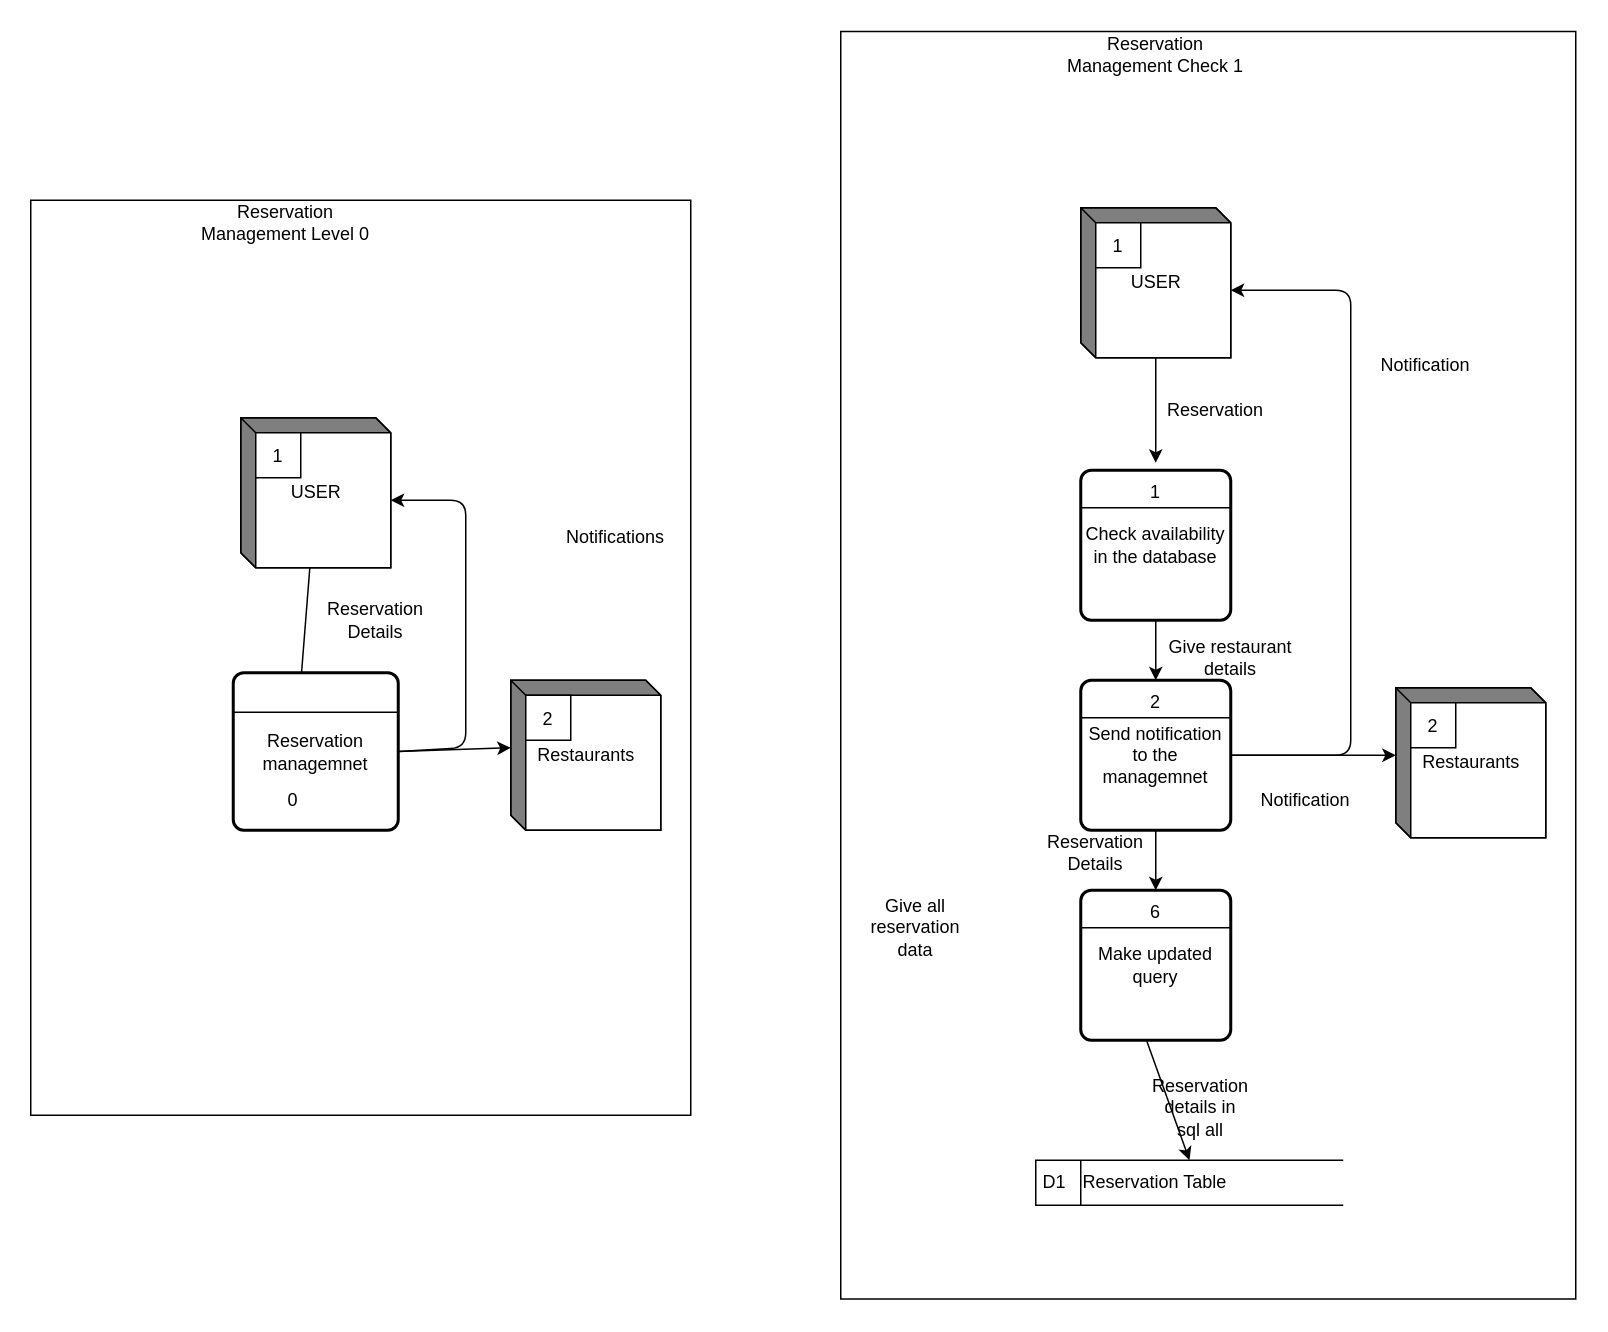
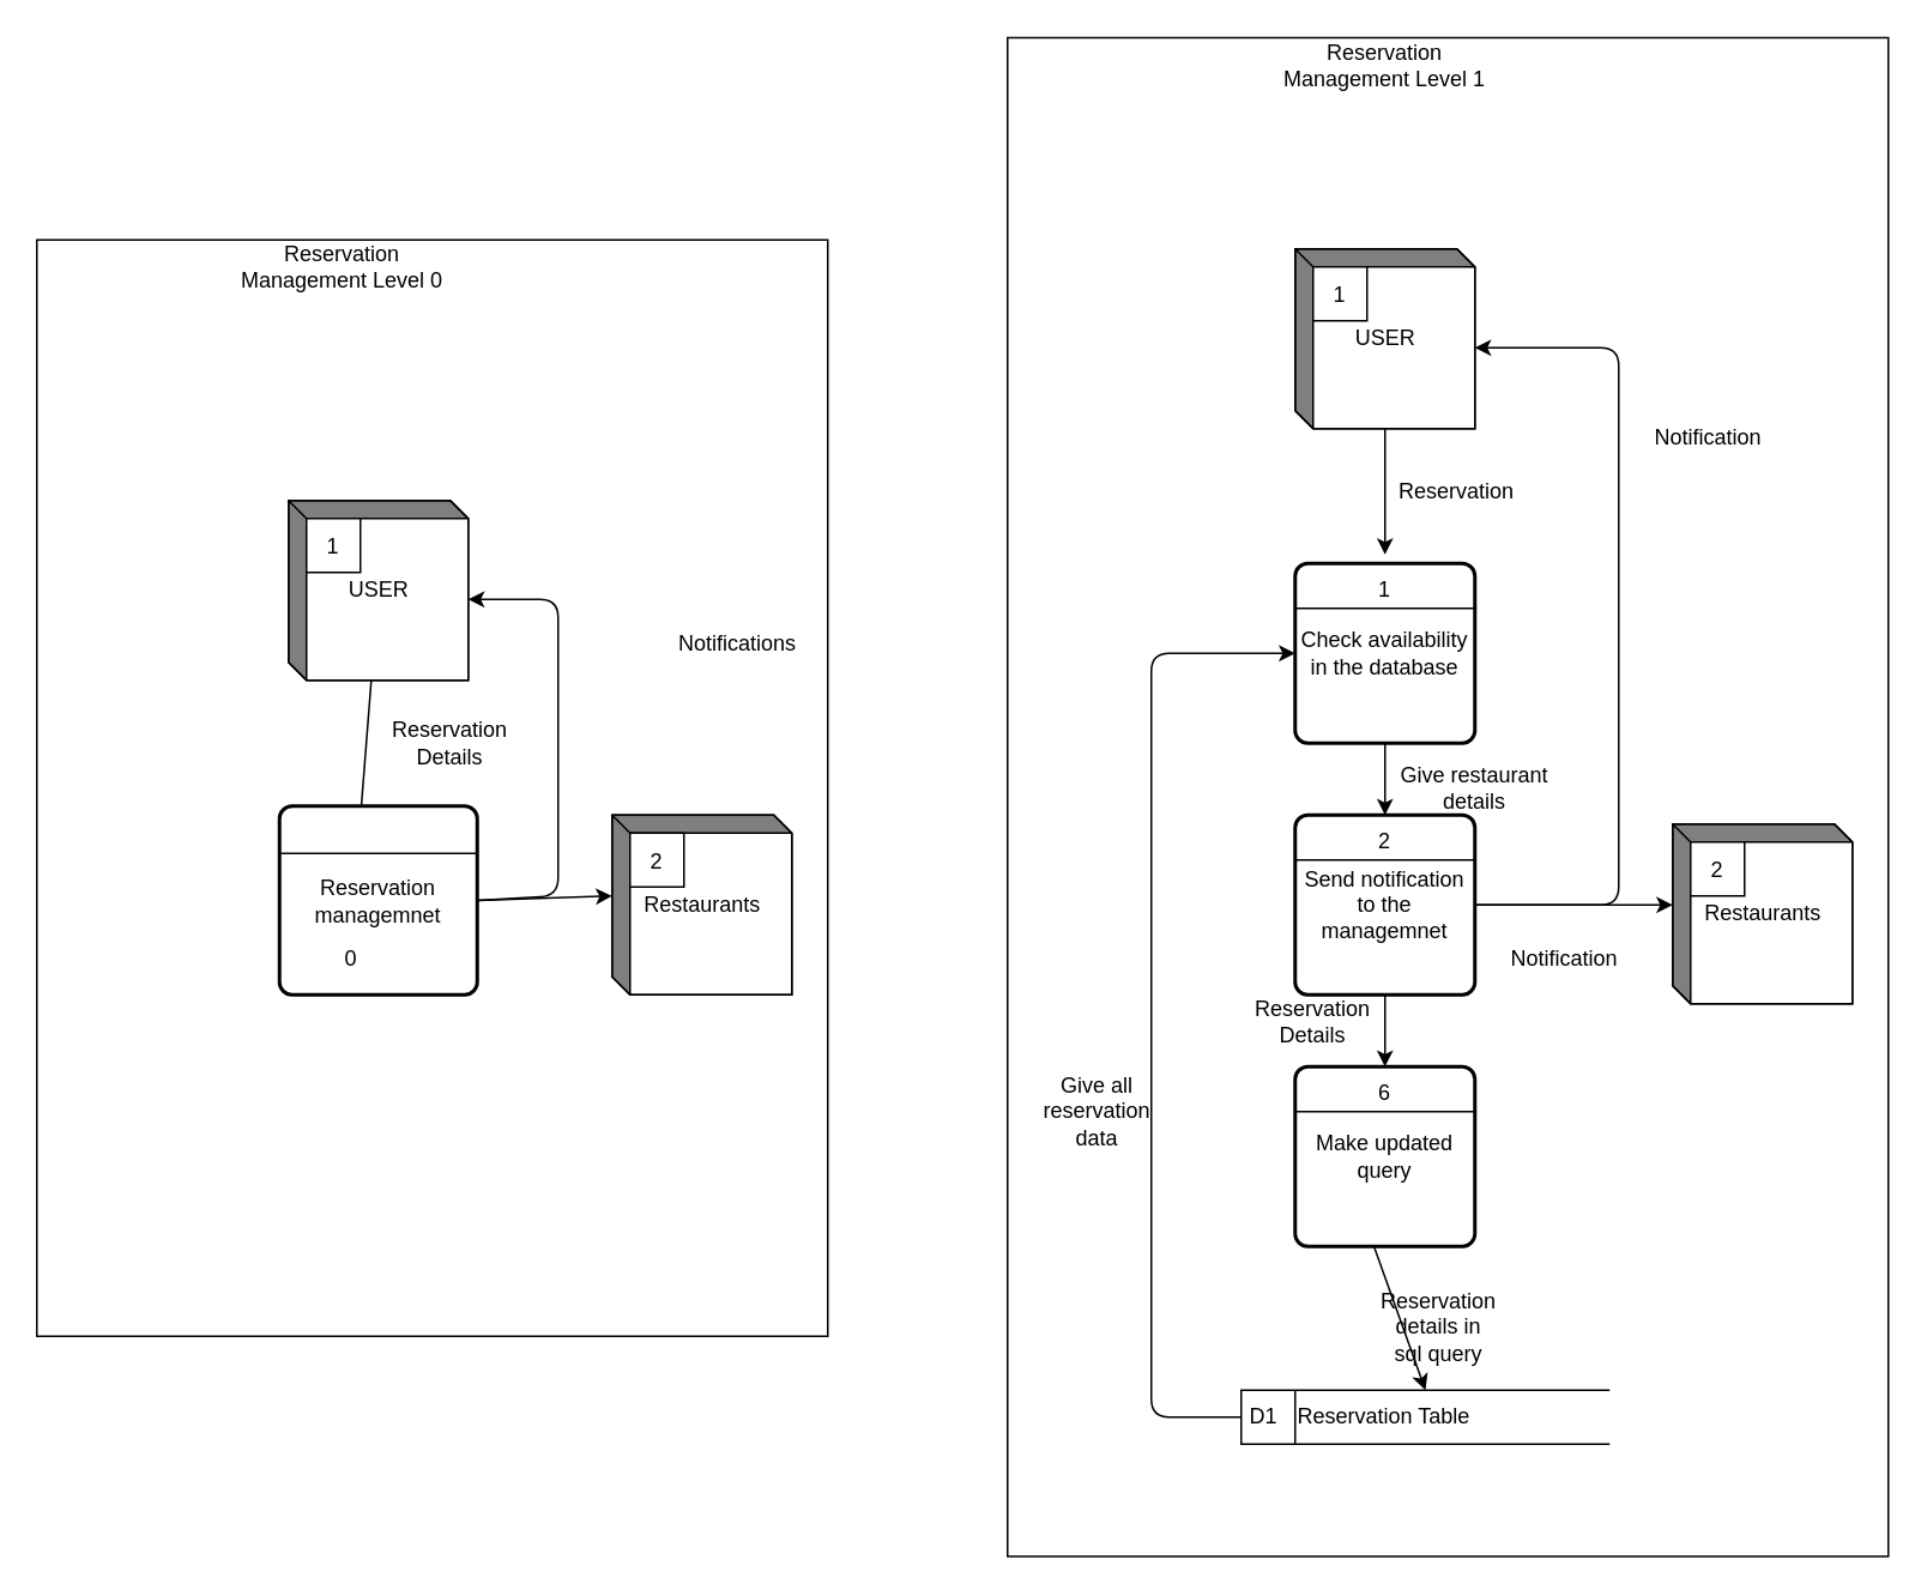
  <mxCell id="0" />
  <mxCell id="1" parent="0" />
  <mxCell id="2" value="" style="rounded=0;whiteSpace=wrap;html=1;" parent="1" vertex="1"><mxGeometry x="560" y="20.5" width="490" height="845" as="geometry" /></mxCell>
  <mxCell id="3" value="" style="rounded=0;whiteSpace=wrap;html=1;" parent="1" vertex="1"><mxGeometry x="20" y="133" width="440" height="610" as="geometry" /></mxCell>
  <mxCell id="4" style="edgeStyle=none;html=1;entryX=0.5;entryY=0;entryDx=0;entryDy=0;" parent="1" source="5" target="10" edge="1"><mxGeometry relative="1" as="geometry" /></mxCell>
  <mxCell id="5" value="USER" style="html=1;dashed=0;whitespace=wrap;shape=mxgraph.dfd.externalEntity" parent="1" vertex="1"><mxGeometry y="278" width="100" height="100" as="geometry" x="160" /></mxCell>
  <mxCell id="6" value="1" style="autosize=1;part=1;resizable=0;strokeColor=inherit;fillColor=inherit;gradientColor=inherit;" parent="5" vertex="1"><mxGeometry width="30" height="30" relative="1" as="geometry"><mxPoint x="10" y="10" as="offset" /></mxGeometry></mxCell>
  <mxCell id="7" style="edgeStyle=none;html=1;exitX=1;exitY=0.5;exitDx=0;exitDy=0;entryX=0;entryY=0;entryDx=0;entryDy=45;entryPerimeter=0;" parent="1" source="9" target="34" edge="1"><mxGeometry relative="1" as="geometry" /></mxCell>
  <mxCell id="8" style="edgeStyle=none;html=1;exitX=1;exitY=0.5;exitDx=0;exitDy=0;entryX=0;entryY=0;entryDx=100;entryDy=55;entryPerimeter=0;" parent="1" source="9" target="5" edge="1"><mxGeometry relative="1" as="geometry"><Array as="points"><mxPoint x="310" y="498" /><mxPoint x="310" y="333" /></Array></mxGeometry></mxCell>
  <mxCell id="9" value="Reservation managemnet" style="rounded=1;whiteSpace=wrap;html=1;absoluteArcSize=1;arcSize=14;strokeWidth=2;" parent="1" vertex="1"><mxGeometry x="155" y="448" width="110" height="105" as="geometry" /></mxCell>
  <mxCell id="10" value="0" style="text;html=1;strokeColor=none;fillColor=none;align=center;verticalAlign=middle;whiteSpace=wrap;rounded=0;" parent="1" vertex="1"><mxGeometry x="165" y="518" width="60" height="30" as="geometry" /></mxCell>
  <mxCell id="11" value="Reservation Details" style="text;html=1;strokeColor=none;fillColor=none;align=center;verticalAlign=middle;whiteSpace=wrap;rounded=0;" parent="1" vertex="1"><mxGeometry x="220" y="398" width="60" height="30" as="geometry" /></mxCell>
  <mxCell id="12" style="edgeStyle=none;html=1;entryX=0.5;entryY=0;entryDx=0;entryDy=0;" parent="1" source="13" edge="1"><mxGeometry relative="1" as="geometry"><mxPoint x="770" y="308" as="targetPoint" /></mxGeometry></mxCell>
  <mxCell id="13" value="USER" style="html=1;dashed=0;whitespace=wrap;shape=mxgraph.dfd.externalEntity" parent="1" vertex="1"><mxGeometry x="720" y="138" width="100" height="100" as="geometry" /></mxCell>
  <mxCell id="14" value="1" style="autosize=1;part=1;resizable=0;strokeColor=inherit;fillColor=inherit;gradientColor=inherit;" parent="13" vertex="1"><mxGeometry width="30" height="30" relative="1" as="geometry"><mxPoint x="10" y="10" as="offset" /></mxGeometry></mxCell>
+ <mxCell id="15" style="edgeStyle=none;html=1;exitX=0;exitY=0.5;exitDx=0;exitDy=0;entryX=0;entryY=0.5;entryDx=0;entryDy=0;" parent="1" source="40" target="21" edge="1"><mxGeometry relative="1" as="geometry"><Array as="points"><mxPoint x="640" y="788" /><mxPoint x="640" y="363" /></Array><mxPoint x="710" y="788" as="sourcePoint" /></mxGeometry></mxCell>
  <mxCell id="16" style="edgeStyle=none;html=1;entryX=0.5;entryY=0;entryDx=0;entryDy=0;" parent="1" target="40" edge="1"><mxGeometry relative="1" as="geometry"><mxPoint x="760.273" y="683" as="sourcePoint" /><mxPoint x="760.6" y="742.9" as="targetPoint" /></mxGeometry></mxCell>
  <mxCell id="17" value="Reservation" style="text;html=1;strokeColor=none;fillColor=none;align=center;verticalAlign=middle;whiteSpace=wrap;rounded=0;" parent="1" vertex="1"><mxGeometry x="780" y="258" width="60" height="30" as="geometry" /></mxCell>
- <mxCell id="18" value="Reservation details in sql all" style="text;html=1;strokeColor=none;fillColor=none;align=center;verticalAlign=middle;whiteSpace=wrap;rounded=0;" parent="1" vertex="1"><mxGeometry x="770" y="723" width="60" height="30" as="geometry" /></mxCell>
+ <mxCell id="18" value="Reservation details in sql query" style="text;html=1;strokeColor=none;fillColor=none;align=center;verticalAlign=middle;whiteSpace=wrap;rounded=0;" parent="1" vertex="1"><mxGeometry x="770" y="723" width="60" height="30" as="geometry" /></mxCell>
  <mxCell id="19" value="Give all reservation data" style="text;html=1;strokeColor=none;fillColor=none;align=center;verticalAlign=middle;whiteSpace=wrap;rounded=0;" parent="1" vertex="1"><mxGeometry x="580" y="603" width="60" height="30" as="geometry" /></mxCell>
  <mxCell id="20" style="edgeStyle=none;html=1;" parent="1" source="21" target="27" edge="1"><mxGeometry relative="1" as="geometry" /></mxCell>
  <mxCell id="21" value="Check availability in the database" style="rounded=1;whiteSpace=wrap;html=1;absoluteArcSize=1;arcSize=14;strokeWidth=2;" parent="1" vertex="1"><mxGeometry x="720" y="313" width="100" height="100" as="geometry" /></mxCell>
  <mxCell id="22" value="1" style="text;html=1;strokeColor=none;fillColor=none;align=center;verticalAlign=middle;whiteSpace=wrap;rounded=0;" parent="1" vertex="1"><mxGeometry x="740" y="313" width="60" height="30" as="geometry" /></mxCell>
  <mxCell id="23" style="edgeStyle=none;html=1;" parent="1" source="26" edge="1"><mxGeometry relative="1" as="geometry"><mxPoint x="770" y="593" as="targetPoint" /></mxGeometry></mxCell>
  <mxCell id="24" style="edgeStyle=none;html=1;exitX=1;exitY=0.5;exitDx=0;exitDy=0;entryX=0;entryY=0;entryDx=0;entryDy=45;entryPerimeter=0;" parent="1" source="26" target="37" edge="1"><mxGeometry relative="1" as="geometry" /></mxCell>
  <mxCell id="25" style="edgeStyle=none;html=1;exitX=1;exitY=0.5;exitDx=0;exitDy=0;entryX=0;entryY=0;entryDx=100;entryDy=55;entryPerimeter=0;" parent="1" source="26" target="13" edge="1"><mxGeometry relative="1" as="geometry"><Array as="points"><mxPoint x="900" y="503" /><mxPoint x="900" y="193" /></Array></mxGeometry></mxCell>
  <mxCell id="26" value="Send notification to the managemnet" style="rounded=1;whiteSpace=wrap;html=1;absoluteArcSize=1;arcSize=14;strokeWidth=2;" parent="1" vertex="1"><mxGeometry x="720" y="453" width="100" height="100" as="geometry" /></mxCell>
  <mxCell id="27" value="2" style="text;html=1;strokeColor=none;fillColor=none;align=center;verticalAlign=middle;whiteSpace=wrap;rounded=0;" parent="1" vertex="1"><mxGeometry x="740" y="453" width="60" height="30" as="geometry" /></mxCell>
  <mxCell id="28" value="Make updated query" style="rounded=1;whiteSpace=wrap;html=1;absoluteArcSize=1;arcSize=14;strokeWidth=2;" parent="1" vertex="1"><mxGeometry x="720" y="593" width="100" height="100" as="geometry" /></mxCell>
  <mxCell id="29" value="6" style="text;html=1;strokeColor=none;fillColor=none;align=center;verticalAlign=middle;whiteSpace=wrap;rounded=0;" parent="1" vertex="1"><mxGeometry x="740" y="593" width="60" height="30" as="geometry" /></mxCell>
  <mxCell id="30" value="Give restaurant details" style="text;html=1;strokeColor=none;fillColor=none;align=center;verticalAlign=middle;whiteSpace=wrap;rounded=0;" parent="1" vertex="1"><mxGeometry x="770" y="423" width="100" height="30" as="geometry" /></mxCell>
  <mxCell id="31" value="Reservation Details" style="text;html=1;strokeColor=none;fillColor=none;align=center;verticalAlign=middle;whiteSpace=wrap;rounded=0;" parent="1" vertex="1"><mxGeometry x="680" y="553" width="100" height="30" as="geometry" /></mxCell>
  <mxCell id="32" value="Reservation Management Level 0" style="text;html=1;strokeColor=none;fillColor=none;align=center;verticalAlign=middle;whiteSpace=wrap;rounded=0;" parent="1" vertex="1"><mxGeometry x="130" y="133" width="120" height="30" as="geometry" /></mxCell>
- <mxCell id="33" value="Reservation Management Check 1" style="text;html=1;strokeColor=none;fillColor=none;align=center;verticalAlign=middle;whiteSpace=wrap;rounded=0;" parent="1" vertex="1"><mxGeometry x="710" y="20.5" width="120" height="30" as="geometry" /></mxCell>
+ <mxCell id="33" value="Reservation Management Level 1" style="text;html=1;strokeColor=none;fillColor=none;align=center;verticalAlign=middle;whiteSpace=wrap;rounded=0;" parent="1" vertex="1"><mxGeometry x="710" y="20.5" width="120" height="30" as="geometry" /></mxCell>
  <mxCell id="34" value="Restaurants" style="html=1;dashed=0;whitespace=wrap;shape=mxgraph.dfd.externalEntity" parent="1" vertex="1"><mxGeometry x="340" y="453" width="100" height="100" as="geometry" /></mxCell>
  <mxCell id="35" value="2" style="autosize=1;part=1;resizable=0;strokeColor=inherit;fillColor=inherit;gradientColor=inherit;" parent="34" vertex="1"><mxGeometry width="30" height="30" relative="1" as="geometry"><mxPoint x="10" y="10" as="offset" /></mxGeometry></mxCell>
  <mxCell id="36" value="Notifications" style="text;html=1;strokeColor=none;fillColor=none;align=center;verticalAlign=middle;whiteSpace=wrap;rounded=0;" parent="1" vertex="1"><mxGeometry x="380" y="343" width="60" height="30" as="geometry" /></mxCell>
  <mxCell id="37" value="Restaurants" style="html=1;dashed=0;whitespace=wrap;shape=mxgraph.dfd.externalEntity" parent="1" vertex="1"><mxGeometry x="930" y="458" width="100" height="100" as="geometry" /></mxCell>
  <mxCell id="38" value="2" style="autosize=1;part=1;resizable=0;strokeColor=inherit;fillColor=inherit;gradientColor=inherit;" parent="37" vertex="1"><mxGeometry width="30" height="30" relative="1" as="geometry"><mxPoint x="10" y="10" as="offset" /></mxGeometry></mxCell>
  <mxCell id="39" value="Notification" style="text;html=1;strokeColor=none;fillColor=none;align=center;verticalAlign=middle;whiteSpace=wrap;rounded=0;" parent="1" vertex="1"><mxGeometry x="820" y="518" width="100" height="30" as="geometry" /></mxCell>
  <mxCell id="40" value="D1&lt;span style=&quot;white-space: pre;&quot;&gt;&#09;&lt;/span&gt;Reservation Table" style="html=1;dashed=0;whitespace=wrap;shape=mxgraph.dfd.dataStoreID;align=left;spacingLeft=3;points=[[0,0],[0.5,0],[1,0],[0,0.5],[1,0.5],[0,1],[0.5,1],[1,1]];" vertex="1" parent="1"><mxGeometry x="690" y="773" width="205" height="30" as="geometry" /></mxCell>
  <mxCell id="41" value="Notification" style="text;html=1;strokeColor=none;fillColor=none;align=center;verticalAlign=middle;whiteSpace=wrap;rounded=0;" vertex="1" parent="1"><mxGeometry x="900" y="228" width="100" height="30" as="geometry" /></mxCell>
  <mxCell id="42" value="" style="endArrow=none;html=1;entryX=1;entryY=0.25;entryDx=0;entryDy=0;exitX=0;exitY=0.25;exitDx=0;exitDy=0;" edge="1" parent="1" source="9" target="9"><mxGeometry width="50" height="50" relative="1" as="geometry"><mxPoint x="150" y="553" as="sourcePoint" /><mxPoint x="200" y="503" as="targetPoint" /></mxGeometry></mxCell>
  <mxCell id="43" style="edgeStyle=none;html=1;exitX=0;exitY=0.25;exitDx=0;exitDy=0;entryX=1;entryY=0.25;entryDx=0;entryDy=0;endArrow=none;endFill=0;" edge="1" parent="1" source="26" target="26"><mxGeometry relative="1" as="geometry" /></mxCell>
  <mxCell id="44" style="edgeStyle=none;html=1;exitX=0;exitY=0.25;exitDx=0;exitDy=0;entryX=1;entryY=0.25;entryDx=0;entryDy=0;endArrow=none;endFill=0;" edge="1" parent="1" source="21" target="21"><mxGeometry relative="1" as="geometry" /></mxCell>
  <mxCell id="45" style="edgeStyle=none;html=1;exitX=0;exitY=0.25;exitDx=0;exitDy=0;entryX=1;entryY=0.25;entryDx=0;entryDy=0;endArrow=none;endFill=0;" edge="1" parent="1" source="28" target="28"><mxGeometry relative="1" as="geometry" /></mxCell>
